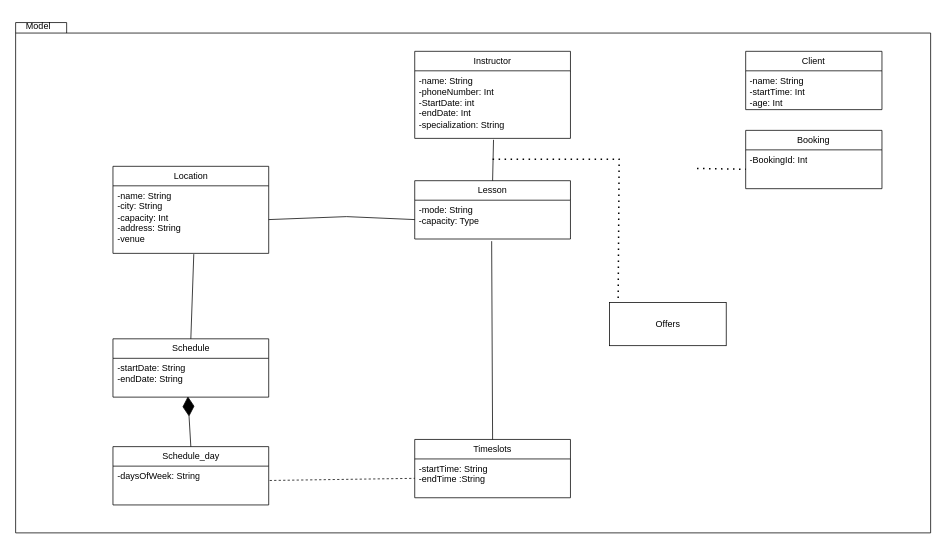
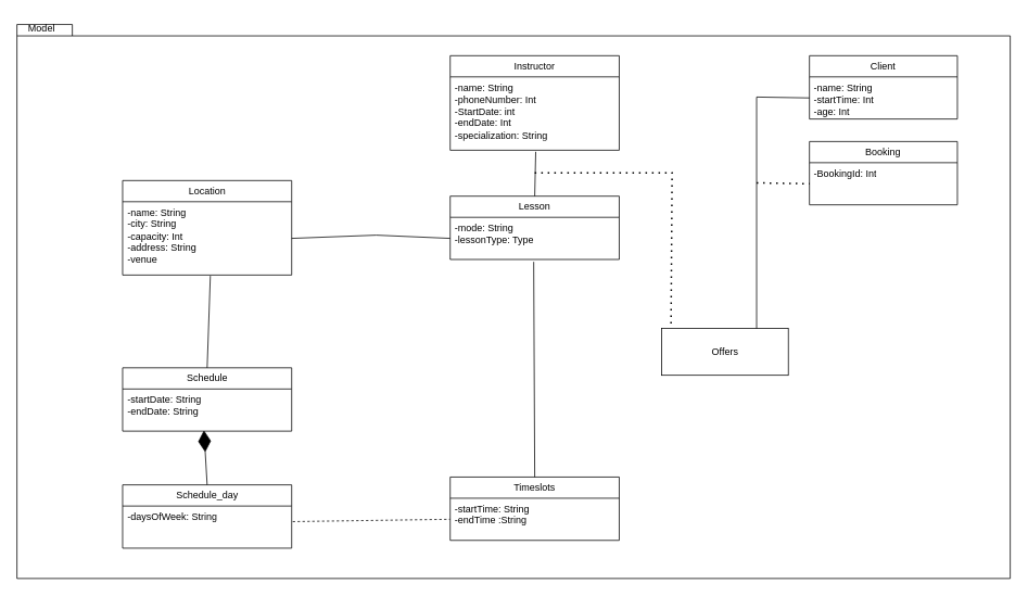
  <mxCell id="0" />
  <mxCell id="1" parent="0" />
  <mxCell id="2" value="" style="group" vertex="1" connectable="0" parent="1"><mxGeometry x="20" width="1220" height="690" as="geometry" y="20" /></mxCell>
  <mxCell id="3" value="" style="shape=folder;fontStyle=1;spacingTop=10;tabWidth=40;tabHeight=14;tabPosition=left;html=1;whiteSpace=wrap;" vertex="1" parent="2"><mxGeometry y="9.583" width="1220.0" height="680.417" as="geometry" /></mxCell>
  <mxCell id="4" value="Instructor" style="swimlane;fontStyle=0;childLayout=stackLayout;horizontal=1;startSize=26;fillColor=none;horizontalStack=0;resizeParent=1;resizeParentMax=0;resizeLast=0;collapsible=1;marginBottom=0;whiteSpace=wrap;html=1;" parent="2" vertex="1"><mxGeometry x="532.128" y="47.917" width="207.66" height="116.083" as="geometry" /></mxCell>
  <mxCell id="5" value="-name: String&lt;div&gt;-phoneNumber: Int&lt;/div&gt;&lt;div&gt;-StartDate: int&lt;/div&gt;&lt;div&gt;-endDate: Int&lt;/div&gt;&lt;div&gt;-specialization: String&lt;/div&gt;" style="text;strokeColor=none;fillColor=none;align=left;verticalAlign=top;spacingLeft=4;spacingRight=4;overflow=hidden;rotatable=0;points=[[0,0.5],[1,0.5]];portConstraint=eastwest;whiteSpace=wrap;html=1;" parent="4" vertex="1"><mxGeometry y="26" width="207.66" height="90.083" as="geometry" /></mxCell>
  <mxCell id="6" value="Lesson" style="swimlane;fontStyle=0;childLayout=stackLayout;horizontal=1;startSize=26;fillColor=none;horizontalStack=0;resizeParent=1;resizeParentMax=0;resizeLast=0;collapsible=1;marginBottom=0;whiteSpace=wrap;html=1;" parent="2" vertex="1"><mxGeometry x="532.128" y="220.417" width="207.66" height="77.75" as="geometry" /></mxCell>
- <mxCell id="7" value="-mode: String&lt;div&gt;-capacity: Type&lt;/div&gt;" style="text;strokeColor=none;fillColor=none;align=left;verticalAlign=top;spacingLeft=4;spacingRight=4;overflow=hidden;rotatable=0;points=[[0,0.5],[1,0.5]];portConstraint=eastwest;whiteSpace=wrap;html=1;" parent="6" vertex="1"><mxGeometry y="26" width="207.66" height="51.75" as="geometry" /></mxCell>
+ <mxCell id="7" value="-mode: String&lt;div&gt;-lessonType: Type&lt;/div&gt;" style="text;strokeColor=none;fillColor=none;align=left;verticalAlign=top;spacingLeft=4;spacingRight=4;overflow=hidden;rotatable=0;points=[[0,0.5],[1,0.5]];portConstraint=eastwest;whiteSpace=wrap;html=1;" parent="6" vertex="1"><mxGeometry y="26" width="207.66" height="51.75" as="geometry" /></mxCell>
  <mxCell id="8" value="Location" style="swimlane;fontStyle=0;childLayout=stackLayout;horizontal=1;startSize=26;fillColor=none;horizontalStack=0;resizeParent=1;resizeParentMax=0;resizeLast=0;collapsible=1;marginBottom=0;whiteSpace=wrap;html=1;" parent="2" vertex="1"><mxGeometry x="129.787" y="201.25" width="207.66" height="116.083" as="geometry" /></mxCell>
  <mxCell id="9" value="-name: String&lt;div&gt;-city: String&lt;/div&gt;&lt;div&gt;-capacity: Int&lt;/div&gt;&lt;div&gt;-address: String&lt;/div&gt;&lt;div&gt;-venue&lt;/div&gt;" style="text;strokeColor=none;fillColor=none;align=left;verticalAlign=top;spacingLeft=4;spacingRight=4;overflow=hidden;rotatable=0;points=[[0,0.5],[1,0.5]];portConstraint=eastwest;whiteSpace=wrap;html=1;" parent="8" vertex="1"><mxGeometry y="26" width="207.66" height="90.083" as="geometry" /></mxCell>
  <mxCell id="10" value="Schedule" style="swimlane;fontStyle=0;childLayout=stackLayout;horizontal=1;startSize=26;fillColor=none;horizontalStack=0;resizeParent=1;resizeParentMax=0;resizeLast=0;collapsible=1;marginBottom=0;whiteSpace=wrap;html=1;" parent="2" vertex="1"><mxGeometry x="129.787" y="431.25" width="207.66" height="77.75" as="geometry" /></mxCell>
  <mxCell id="11" value="-startDate: String&lt;div&gt;-endDate: String&lt;/div&gt;" style="text;strokeColor=none;fillColor=none;align=left;verticalAlign=top;spacingLeft=4;spacingRight=4;overflow=hidden;rotatable=0;points=[[0,0.5],[1,0.5]];portConstraint=eastwest;whiteSpace=wrap;html=1;" parent="10" vertex="1"><mxGeometry y="26" width="207.66" height="51.75" as="geometry" /></mxCell>
  <mxCell id="12" value="Schedule_day" style="swimlane;fontStyle=0;childLayout=stackLayout;horizontal=1;startSize=26;fillColor=none;horizontalStack=0;resizeParent=1;resizeParentMax=0;resizeLast=0;collapsible=1;marginBottom=0;whiteSpace=wrap;html=1;" parent="2" vertex="1"><mxGeometry x="129.787" y="575.0" width="207.66" height="77.75" as="geometry" /></mxCell>
  <mxCell id="13" value="-daysOfWeek: String" style="text;strokeColor=none;fillColor=none;align=left;verticalAlign=top;spacingLeft=4;spacingRight=4;overflow=hidden;rotatable=0;points=[[0,0.5],[1,0.5]];portConstraint=eastwest;whiteSpace=wrap;html=1;" parent="12" vertex="1"><mxGeometry y="26" width="207.66" height="51.75" as="geometry" /></mxCell>
  <mxCell id="14" value="Timeslots" style="swimlane;fontStyle=0;childLayout=stackLayout;horizontal=1;startSize=26;fillColor=none;horizontalStack=0;resizeParent=1;resizeParentMax=0;resizeLast=0;collapsible=1;marginBottom=0;whiteSpace=wrap;html=1;" parent="2" vertex="1"><mxGeometry x="532.128" y="565.417" width="207.66" height="77.75" as="geometry" /></mxCell>
  <mxCell id="15" value="-startTime: String&lt;div&gt;-endTime :String&lt;/div&gt;" style="text;strokeColor=none;fillColor=none;align=left;verticalAlign=top;spacingLeft=4;spacingRight=4;overflow=hidden;rotatable=0;points=[[0,0.5],[1,0.5]];portConstraint=eastwest;whiteSpace=wrap;html=1;" parent="14" vertex="1"><mxGeometry y="26" width="207.66" height="51.75" as="geometry" /></mxCell>
  <mxCell id="16" value="" style="endArrow=none;html=1;rounded=0;entryX=0.519;entryY=1.011;entryDx=0;entryDy=0;entryPerimeter=0;exitX=0.5;exitY=0;exitDx=0;exitDy=0;" parent="2" source="10" target="9" edge="1"><mxGeometry width="50" height="50" relative="1" as="geometry"><mxPoint x="207.66" y="412.083" as="sourcePoint" /><mxPoint x="272.553" y="364.167" as="targetPoint" /></mxGeometry></mxCell>
  <mxCell id="17" value="" style="endArrow=none;html=1;rounded=0;entryX=0;entryY=0.5;entryDx=0;entryDy=0;exitX=1;exitY=0.5;exitDx=0;exitDy=0;" parent="2" source="9" target="7" edge="1"><mxGeometry width="50" height="50" relative="1" as="geometry"><mxPoint x="441.277" y="287.5" as="sourcePoint" /><mxPoint x="519.149" y="258.75" as="targetPoint" /><Array as="points"><mxPoint x="441.277" y="268.333" /></Array></mxGeometry></mxCell>
  <mxCell id="18" value="Offers" style="rounded=0;whiteSpace=wrap;html=1;" parent="2" vertex="1"><mxGeometry x="791.702" y="382.917" width="155.745" height="57.5" as="geometry" /></mxCell>
  <mxCell id="19" value="" style="endArrow=none;dashed=1;html=1;dashPattern=1 3;strokeWidth=2;rounded=0;entryX=0.075;entryY=-0.05;entryDx=0;entryDy=0;entryPerimeter=0;" parent="2" target="18" edge="1"><mxGeometry width="50" height="50" relative="1" as="geometry"><mxPoint x="635.957" y="191.667" as="sourcePoint" /><mxPoint x="752.766" y="354.583" as="targetPoint" /><Array as="points"><mxPoint x="804.681" y="191.667" /></Array></mxGeometry></mxCell>
  <mxCell id="20" value="" style="endArrow=none;html=1;rounded=0;entryX=0.506;entryY=1.021;entryDx=0;entryDy=0;entryPerimeter=0;exitX=0.5;exitY=0;exitDx=0;exitDy=0;" parent="2" source="6" target="5" edge="1"><mxGeometry width="50" height="50" relative="1" as="geometry"><mxPoint x="622.979" y="230" as="sourcePoint" /><mxPoint x="687.872" y="182.083" as="targetPoint" /></mxGeometry></mxCell>
  <mxCell id="21" value="Client" style="swimlane;fontStyle=0;childLayout=stackLayout;horizontal=1;startSize=26;fillColor=none;horizontalStack=0;resizeParent=1;resizeParentMax=0;resizeLast=0;collapsible=1;marginBottom=0;whiteSpace=wrap;html=1;" parent="2" vertex="1"><mxGeometry x="973.404" y="47.917" width="181.702" height="77.75" as="geometry" /></mxCell>
  <mxCell id="22" value="-name: String&lt;div&gt;-startTime: Int&lt;/div&gt;&lt;div&gt;-age: Int&lt;/div&gt;" style="text;strokeColor=none;fillColor=none;align=left;verticalAlign=top;spacingLeft=4;spacingRight=4;overflow=hidden;rotatable=0;points=[[0,0.5],[1,0.5]];portConstraint=eastwest;whiteSpace=wrap;html=1;" parent="21" vertex="1"><mxGeometry y="26" width="181.702" height="51.75" as="geometry" /></mxCell>
  <mxCell id="23" value="" style="endArrow=none;html=1;rounded=0;exitX=1.006;exitY=0.37;exitDx=0;exitDy=0;exitPerimeter=0;entryX=0;entryY=0.5;entryDx=0;entryDy=0;dashed=1;" parent="2" source="13" target="15" edge="1"><mxGeometry width="50" height="50" relative="1" as="geometry"><mxPoint x="428.298" y="632.5" as="sourcePoint" /><mxPoint x="493.191" y="584.583" as="targetPoint" /></mxGeometry></mxCell>
  <mxCell id="24" value="" style="endArrow=none;html=1;rounded=0;exitX=0.5;exitY=0;exitDx=0;exitDy=0;entryX=0.494;entryY=1.056;entryDx=0;entryDy=0;entryPerimeter=0;" parent="2" source="14" target="7" edge="1"><mxGeometry width="50" height="50" relative="1" as="geometry"><mxPoint x="635.957" y="555.833" as="sourcePoint" /><mxPoint x="700.851" y="507.917" as="targetPoint" /></mxGeometry></mxCell>
  <mxCell id="25" value="" style="endArrow=diamondThin;endFill=1;endSize=24;html=1;rounded=0;exitX=0.5;exitY=0;exitDx=0;exitDy=0;entryX=0.481;entryY=0.981;entryDx=0;entryDy=0;entryPerimeter=0;" parent="2" source="12" target="11" edge="1"><mxGeometry width="160" relative="1" as="geometry"><mxPoint x="194.681" y="575.0" as="sourcePoint" /><mxPoint x="233.617" y="536.667" as="targetPoint" /></mxGeometry></mxCell>
+ <mxCell id="26" value="" style="endArrow=none;html=1;rounded=0;exitX=0.75;exitY=0;exitDx=0;exitDy=0;entryX=0;entryY=0.5;entryDx=0;entryDy=0;" parent="2" source="18" target="22" edge="1"><mxGeometry width="50" height="50" relative="1" as="geometry"><mxPoint x="973.404" y="412.083" as="sourcePoint" /><mxPoint x="1038.298" y="364.167" as="targetPoint" /><Array as="points"><mxPoint x="908.511" y="98.708" /></Array></mxGeometry></mxCell>
  <mxCell id="27" value="Booking" style="swimlane;fontStyle=0;childLayout=stackLayout;horizontal=1;startSize=26;fillColor=none;horizontalStack=0;resizeParent=1;resizeParentMax=0;resizeLast=0;collapsible=1;marginBottom=0;whiteSpace=wrap;html=1;" parent="2" vertex="1"><mxGeometry x="973.404" y="153.333" width="181.702" height="77.75" as="geometry" /></mxCell>
  <mxCell id="28" value="-BookingId: Int" style="text;strokeColor=none;fillColor=none;align=left;verticalAlign=top;spacingLeft=4;spacingRight=4;overflow=hidden;rotatable=0;points=[[0,0.5],[1,0.5]];portConstraint=eastwest;whiteSpace=wrap;html=1;" parent="27" vertex="1"><mxGeometry y="26" width="181.702" height="51.75" as="geometry" /></mxCell>
  <mxCell id="29" value="" style="endArrow=none;dashed=1;html=1;dashPattern=1 3;strokeWidth=2;rounded=0;entryX=0;entryY=0.5;entryDx=0;entryDy=0;" parent="2" target="28" edge="1"><mxGeometry width="50" height="50" relative="1" as="geometry"><mxPoint x="908.511" y="204.125" as="sourcePoint" /><mxPoint x="1103.191" y="182.083" as="targetPoint" /></mxGeometry></mxCell>
  <mxCell id="30" value="Model" style="text;html=1;align=center;verticalAlign=middle;resizable=0;points=[];autosize=1;strokeColor=none;fillColor=none;" vertex="1" parent="2"><mxGeometry width="60" height="30" as="geometry" /></mxCell>
